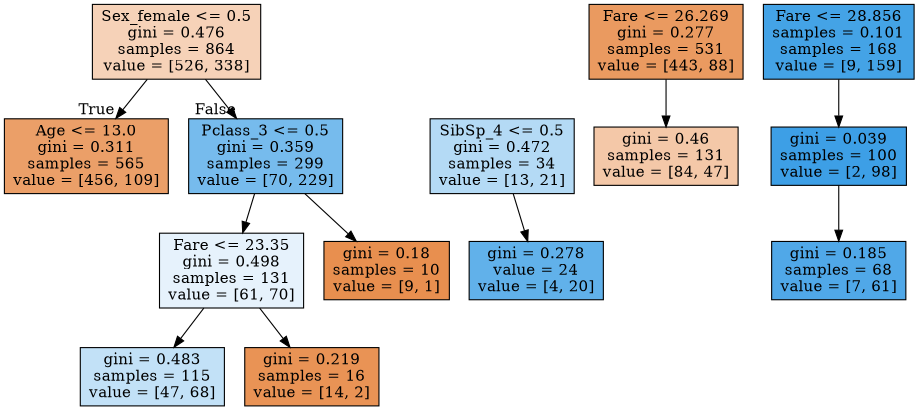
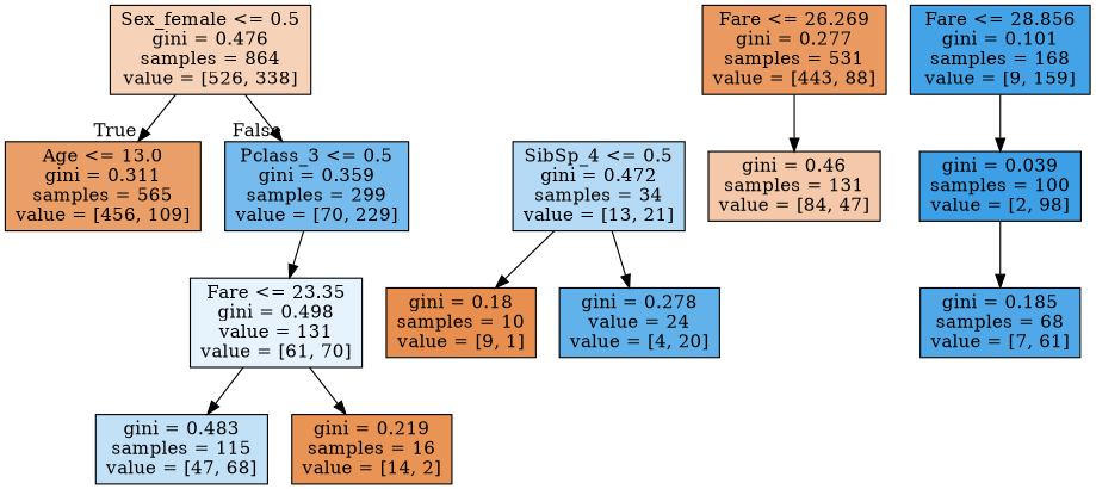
  digraph {
    node [color=black shape=box style=filled]
    n1 [fillcolor="#f6d2b8" label="Sex_female <= 0.5\ngini = 0.476\nsamples = 864\nvalue = [526, 338]"]
    n2 [fillcolor="#eb9f68" label="Age <= 13.0\ngini = 0.311\nsamples = 565\nvalue = [456, 109]"]
    n3 [fillcolor="#76bbed" label="Pclass_3 <= 0.5\ngini = 0.359\nsamples = 299\nvalue = [70, 229]"]
-   n4 [fillcolor="#e6f2fc" label="Fare <= 23.35\ngini = 0.498\nsamples = 131\nvalue = [61, 70]"]
+   n4 [fillcolor="#e6f2fc" label="Fare <= 23.35\ngini = 0.498\nvalue = 131\nvalue = [61, 70]"]
    n5 [fillcolor="#b4daf5" label="SibSp_4 <= 0.5\ngini = 0.472\nsamples = 34\nvalue = [13, 21]"]
    n6 [fillcolor="#61b1ea" label="gini = 0.278\nvalue = 24\nvalue = [4, 20]"]
    n7 [fillcolor="#e88f4f" label="gini = 0.18\nsamples = 10\nvalue = [9, 1]"]
    n8 [fillcolor="#ea9a60" label="Fare <= 26.269\ngini = 0.277\nsamples = 531\nvalue = [443, 88]"]
    n9 [fillcolor="#f4c8a8" label="gini = 0.46\nsamples = 131\nvalue = [84, 47]"]
-   n10 [fillcolor="#44a3e6" label="Fare <= 28.856\nsamples = 0.101\nsamples = 168\nvalue = [9, 159]"]
+   n10 [fillcolor="#44a3e6" label="Fare <= 28.856\ngini = 0.101\nsamples = 168\nvalue = [9, 159]"]
    n11 [fillcolor="#3d9fe6" label="gini = 0.039\nsamples = 100\nvalue = [2, 98]"]
    n12 [fillcolor="#c2e1f7" label="gini = 0.483\nsamples = 115\nvalue = [47, 68]"]
    n13 [fillcolor="#e99355" label="gini = 0.219\nsamples = 16\nvalue = [14, 2]"]
    n14 [fillcolor="#50a8e8" label="gini = 0.185\nsamples = 68\nvalue = [7, 61]"]
    n1 -> n2 [headlabel=True labelangle=45 labeldistance=2.5]
    n1 -> n3 [headlabel=False labelangle=-45 labeldistance=2.5]
    n3 -> n4
    n4 -> n12
    n4 -> n13
    n5 -> n6
-   n3 -> n7
+   n5 -> n7
    n8 -> n9
    n10 -> n11
    n11 -> n14
  }
